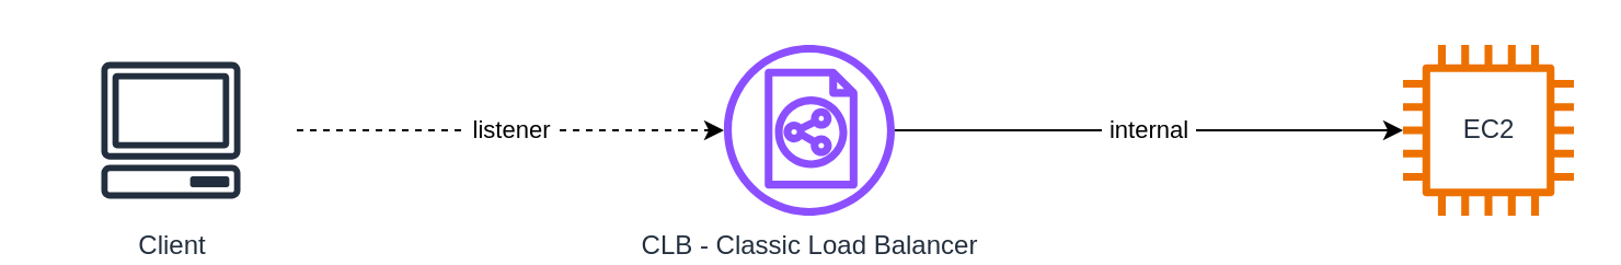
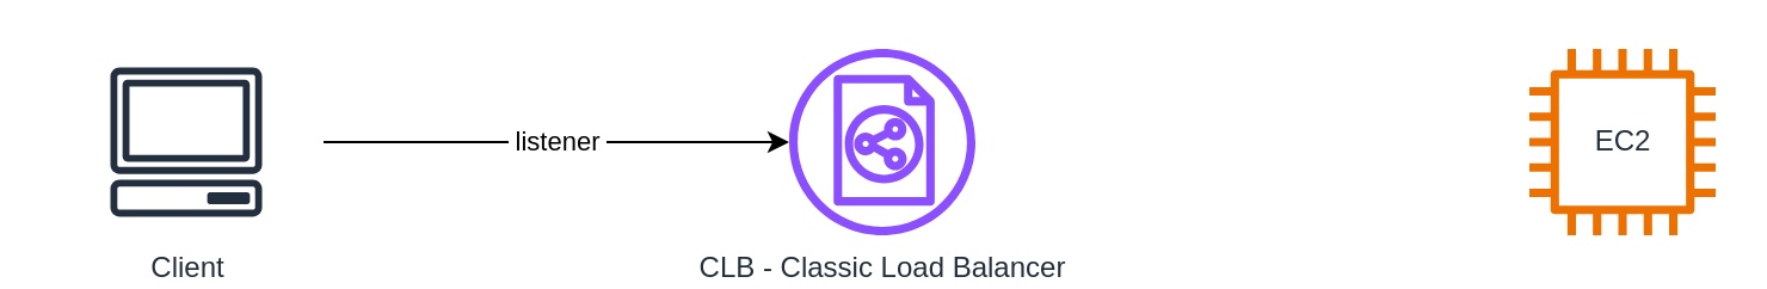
  <mxCell id="0" />
  <mxCell id="1" parent="0" />
- <mxCell id="2" value="&amp;nbsp;listener&amp;nbsp;" style="edgeStyle=orthogonalEdgeStyle;rounded=0;orthogonalLoop=1;jettySize=auto;html=1;dashed=1;" edge="1" parent="1" source="6" target="5"><mxGeometry relative="1" as="geometry"><mxPoint x="120" y="59" as="sourcePoint" /></mxGeometry></mxCell>
+ <mxCell id="2" value="&amp;nbsp;listener&amp;nbsp;" style="edgeStyle=orthogonalEdgeStyle;rounded=0;orthogonalLoop=1;jettySize=auto;html=1;" edge="1" parent="1" source="6" target="5"><mxGeometry relative="1" as="geometry"><mxPoint x="120" y="59" as="sourcePoint" /></mxGeometry></mxCell>
  <mxCell id="3" value="EC2" style="sketch=0;outlineConnect=0;fontColor=#232F3E;gradientColor=none;fillColor=#ED7100;strokeColor=none;dashed=0;verticalLabelPosition=middle;verticalAlign=middle;align=center;html=1;fontSize=12;fontStyle=0;aspect=fixed;pointerEvents=1;shape=mxgraph.aws4.instance2;labelPosition=center;" vertex="1" parent="1"><mxGeometry x="640" y="20" width="78" height="78" as="geometry" /></mxCell>
- <mxCell id="4" value="&amp;nbsp;internal&amp;nbsp;" style="edgeStyle=orthogonalEdgeStyle;rounded=0;orthogonalLoop=1;jettySize=auto;html=1;" edge="1" parent="1" source="5" target="3"><mxGeometry relative="1" as="geometry" /></mxCell>
  <mxCell id="5" value="CLB - Classic Load Balancer" style="sketch=0;outlineConnect=0;fontColor=#232F3E;gradientColor=none;fillColor=#8C4FFF;strokeColor=none;dashed=0;verticalLabelPosition=bottom;verticalAlign=top;align=center;html=1;fontSize=12;fontStyle=0;aspect=fixed;pointerEvents=1;shape=mxgraph.aws4.classic_load_balancer;" vertex="1" parent="1"><mxGeometry x="330" y="20" width="78" height="78" as="geometry" /></mxCell>
  <mxCell id="6" value="Client" style="sketch=0;outlineConnect=0;fontColor=#232F3E;gradientColor=none;strokeColor=#232F3E;fillColor=#ffffff;dashed=0;verticalLabelPosition=bottom;verticalAlign=top;align=center;html=1;fontSize=12;fontStyle=0;aspect=fixed;shape=mxgraph.aws4.resourceIcon;resIcon=mxgraph.aws4.client;" vertex="1" parent="1"><mxGeometry x="20" y="20" width="115" height="78" as="geometry" /></mxCell>
